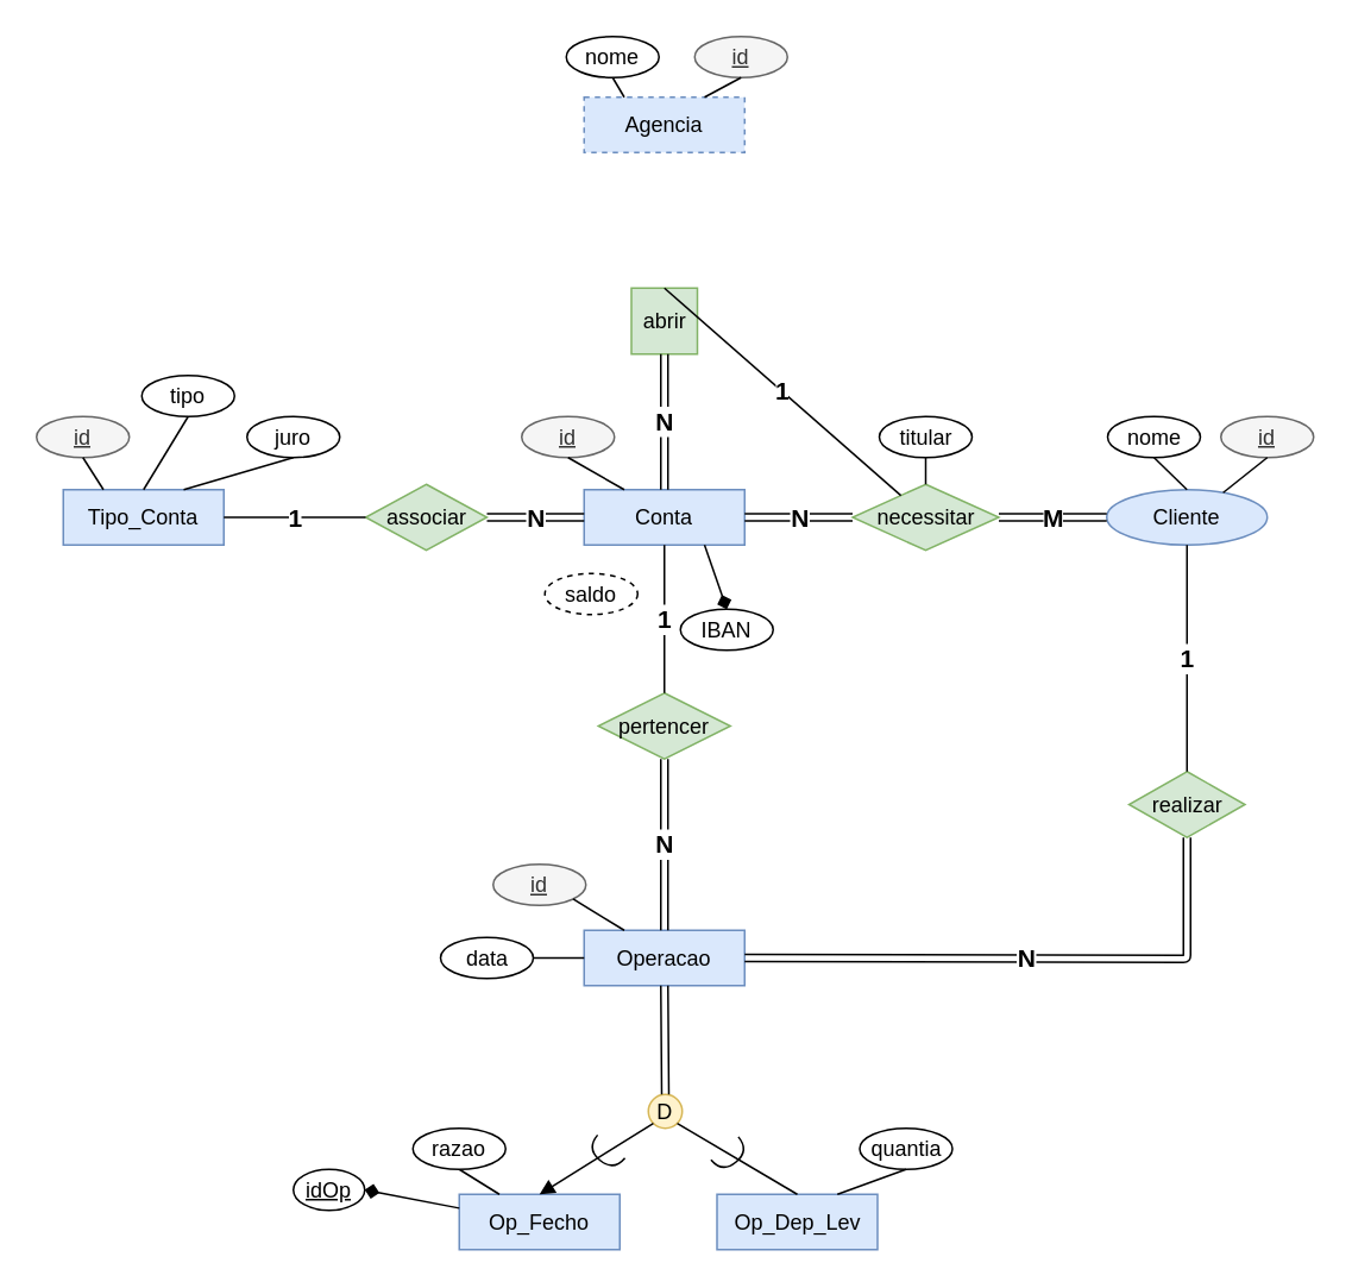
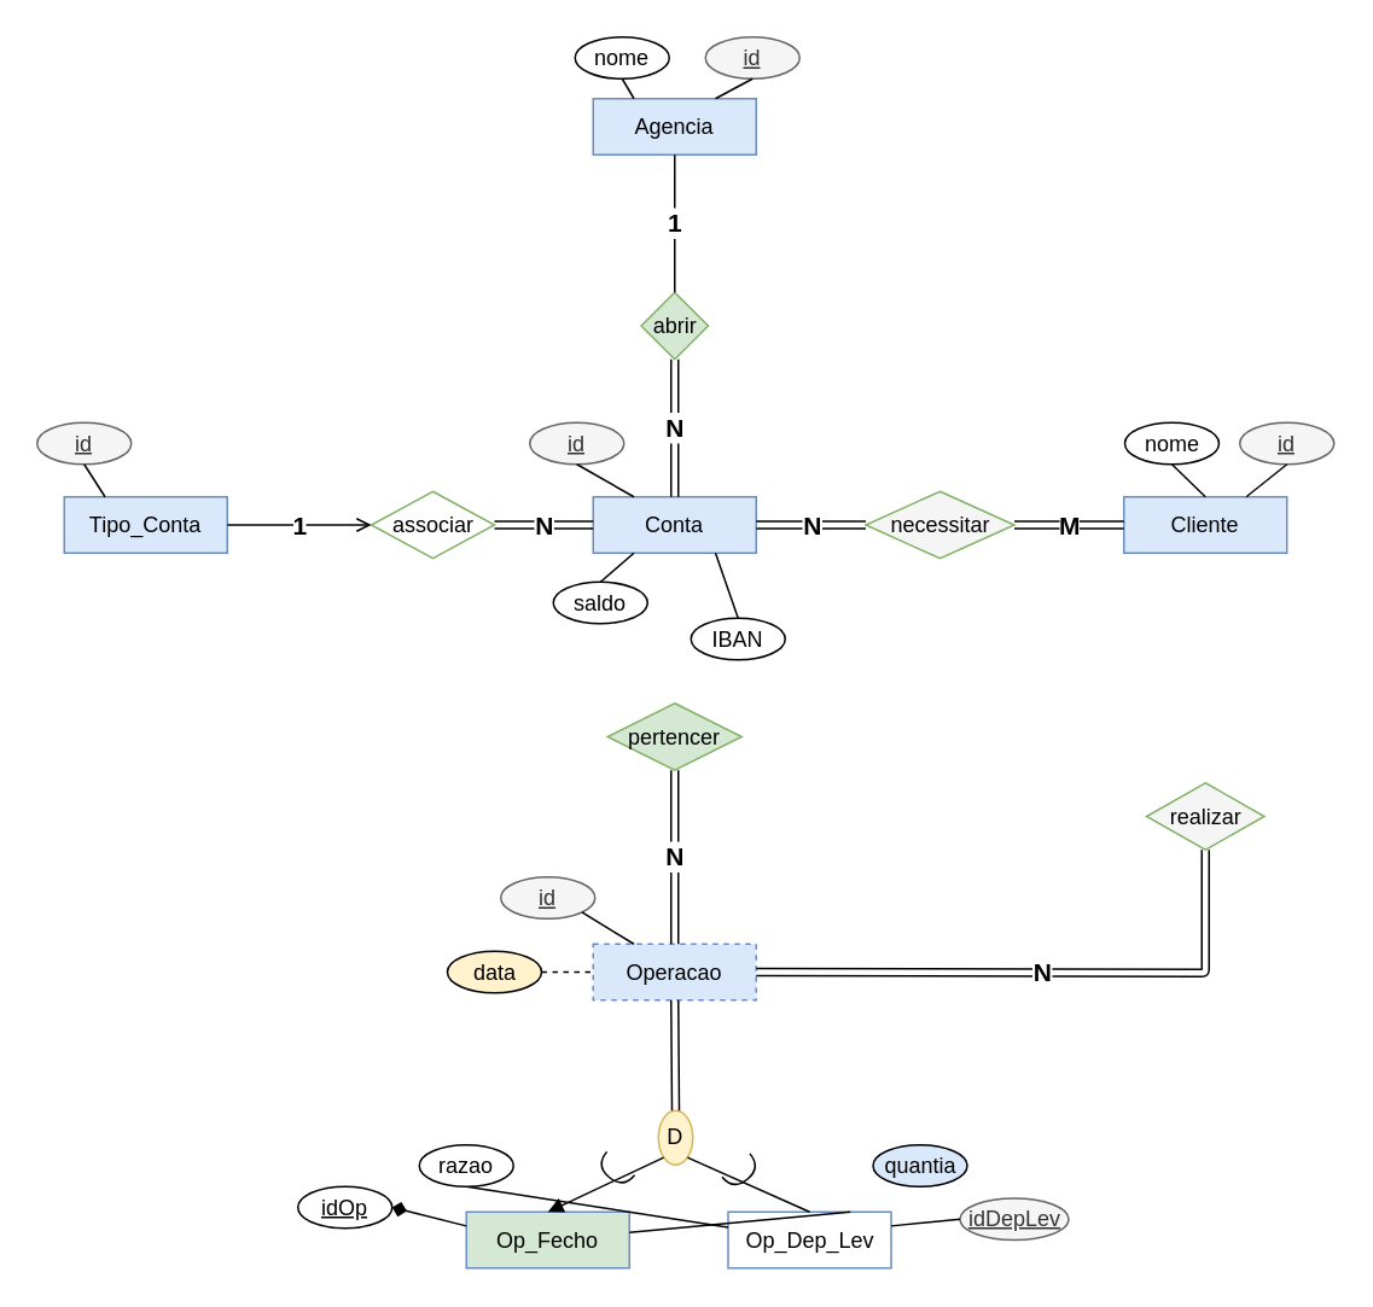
  <mxCell id="0" />
  <mxCell id="1" parent="0" />
- <mxCell id="2" value="Agencia" style="rounded=0;whiteSpace=wrap;html=1;fillColor=#dae8fc;strokeColor=#6c8ebf;dashed=1;" parent="1" vertex="1"><mxGeometry x="327" y="54" width="90" height="31" as="geometry" /></mxCell>
+ <mxCell id="2" value="Agencia" style="rounded=0;whiteSpace=wrap;html=1;fillColor=#dae8fc;strokeColor=#6c8ebf;" parent="1" vertex="1"><mxGeometry x="327" y="54" width="90" height="31" as="geometry" /></mxCell>
  <mxCell id="3" value="Tipo_Conta" style="rounded=0;whiteSpace=wrap;html=1;fillColor=#dae8fc;strokeColor=#6c8ebf;" parent="1" vertex="1"><mxGeometry x="35" y="274" width="90" height="31" as="geometry" /></mxCell>
  <mxCell id="4" value="Conta" style="rounded=0;whiteSpace=wrap;html=1;fillColor=#dae8fc;strokeColor=#6c8ebf;" parent="1" vertex="1"><mxGeometry x="327" y="274" width="90" height="31" as="geometry" /></mxCell>
- <mxCell id="5" value="Cliente" style="ellipse;whiteSpace=wrap;html=1;fillColor=#dae8fc;strokeColor=#6c8ebf;" parent="1" vertex="1"><mxGeometry x="620" y="274" width="90" height="31" as="geometry" /></mxCell>
- <mxCell id="6" value="Operacao" style="rounded=0;whiteSpace=wrap;html=1;fillColor=#dae8fc;strokeColor=#6c8ebf;" parent="1" vertex="1"><mxGeometry x="327" y="521" width="90" height="31" as="geometry" /></mxCell>
- <mxCell id="7" value="Op_Fecho" style="rounded=0;whiteSpace=wrap;html=1;fillColor=#dae8fc;strokeColor=#6c8ebf;" parent="1" vertex="1"><mxGeometry x="257" y="669" width="90" height="31" as="geometry" /></mxCell>
- <mxCell id="8" value="Op_Dep_Lev" style="rounded=0;whiteSpace=wrap;html=1;fillColor=#dae8fc;strokeColor=#6c8ebf;" parent="1" vertex="1"><mxGeometry x="401.5" y="669" width="90" height="31" as="geometry" /></mxCell>
- <mxCell id="9" value="associar" style="rhombus;whiteSpace=wrap;html=1;fillColor=#d5e8d4;strokeColor=#82b366;" parent="1" vertex="1"><mxGeometry x="204.5" y="271" width="68" height="37" as="geometry" /></mxCell>
- <mxCell id="10" value="necessitar" style="rhombus;whiteSpace=wrap;html=1;fillColor=#d5e8d4;strokeColor=#82b366;" parent="1" vertex="1"><mxGeometry x="477.5" y="271" width="82" height="37" as="geometry" /></mxCell>
- <mxCell id="11" value="abrir" style="whiteSpace=wrap;html=1;fillColor=#d5e8d4;strokeColor=#82b366;rounded=0;" parent="1" vertex="1"><mxGeometry x="353.5" y="161" width="37" height="37" as="geometry" /></mxCell>
+ <mxCell id="5" value="Cliente" style="rounded=0;whiteSpace=wrap;html=1;fillColor=#dae8fc;strokeColor=#6c8ebf;" parent="1" vertex="1"><mxGeometry x="620" y="274" width="90" height="31" as="geometry" /></mxCell>
+ <mxCell id="6" value="Operacao" style="rounded=0;whiteSpace=wrap;html=1;fillColor=#dae8fc;strokeColor=#6c8ebf;dashed=1;" parent="1" vertex="1"><mxGeometry x="327" y="521" width="90" height="31" as="geometry" /></mxCell>
+ <mxCell id="7" value="Op_Fecho" style="rounded=0;whiteSpace=wrap;html=1;fillColor=#d5e8d4;strokeColor=#6c8ebf;" parent="1" vertex="1"><mxGeometry x="257" y="669" width="90" height="31" as="geometry" /></mxCell>
+ <mxCell id="8" value="Op_Dep_Lev" style="rounded=0;whiteSpace=wrap;html=1;fillColor=#ffffff;strokeColor=#6c8ebf;" parent="1" vertex="1"><mxGeometry x="401.5" y="669" width="90" height="31" as="geometry" /></mxCell>
+ <mxCell id="9" value="associar" style="rhombus;whiteSpace=wrap;html=1;fillColor=#ffffff;strokeColor=#82b366;" parent="1" vertex="1"><mxGeometry x="204.5" y="271" width="68" height="37" as="geometry" /></mxCell>
+ <mxCell id="10" value="necessitar" style="rhombus;whiteSpace=wrap;html=1;fillColor=#f5f5f5;strokeColor=#82b366;" parent="1" vertex="1"><mxGeometry x="477.5" y="271" width="82" height="37" as="geometry" /></mxCell>
+ <mxCell id="11" value="abrir" style="rhombus;whiteSpace=wrap;html=1;fillColor=#d5e8d4;strokeColor=#82b366;" parent="1" vertex="1"><mxGeometry x="353.5" y="161" width="37" height="37" as="geometry" /></mxCell>
  <mxCell id="12" value="pertencer" style="rhombus;whiteSpace=wrap;html=1;fillColor=#d5e8d4;strokeColor=#82b366;" parent="1" vertex="1"><mxGeometry x="335" y="388" width="74" height="37" as="geometry" /></mxCell>
- <mxCell id="13" value="realizar" style="rhombus;whiteSpace=wrap;html=1;fillColor=#d5e8d4;strokeColor=#82b366;" parent="1" vertex="1"><mxGeometry x="632.5" y="432" width="65" height="37" as="geometry" /></mxCell>
+ <mxCell id="13" value="realizar" style="rhombus;whiteSpace=wrap;html=1;fillColor=#f5f5f5;strokeColor=#82b366;" parent="1" vertex="1"><mxGeometry x="632.5" y="432" width="65" height="37" as="geometry" /></mxCell>
  <mxCell id="14" value="N" style="shape=link;html=1;entryX=0.5;entryY=1;entryDx=0;entryDy=0;exitX=0.5;exitY=0;exitDx=0;exitDy=0;fontStyle=1;fontSize=14;" parent="1" source="4" target="11" edge="1"><mxGeometry width="50" height="50" relative="1" as="geometry"><mxPoint x="60" y="704" as="sourcePoint" /><mxPoint x="110" y="654" as="targetPoint" /></mxGeometry></mxCell>
  <mxCell id="15" value="N" style="shape=link;html=1;entryX=1;entryY=0.5;entryDx=0;entryDy=0;exitX=0;exitY=0.5;exitDx=0;exitDy=0;fontStyle=1;fontSize=14;" parent="1" source="10" target="4" edge="1"><mxGeometry width="50" height="50" relative="1" as="geometry"><mxPoint x="382" y="284" as="sourcePoint" /><mxPoint x="382" y="208" as="targetPoint" /></mxGeometry></mxCell>
  <mxCell id="16" value="M" style="shape=link;html=1;entryX=1;entryY=0.5;entryDx=0;entryDy=0;exitX=0;exitY=0.5;exitDx=0;exitDy=0;fontStyle=1;fontSize=14;" parent="1" source="5" target="10" edge="1"><mxGeometry width="50" height="50" relative="1" as="geometry"><mxPoint x="510" y="299.5" as="sourcePoint" /><mxPoint x="427" y="299.5" as="targetPoint" /></mxGeometry></mxCell>
  <mxCell id="17" value="N" style="shape=link;html=1;exitX=0.5;exitY=1;exitDx=0;exitDy=0;entryX=1;entryY=0.5;entryDx=0;entryDy=0;fontStyle=1;fontSize=14;" parent="1" source="13" target="6" edge="1"><mxGeometry width="50" height="50" relative="1" as="geometry"><mxPoint x="817" y="413" as="sourcePoint" /><mxPoint x="754" y="517" as="targetPoint" /><Array as="points"><mxPoint x="665" y="537" /></Array></mxGeometry></mxCell>
  <mxCell id="18" value="N" style="shape=link;html=1;entryX=0;entryY=0.5;entryDx=0;entryDy=0;exitX=1;exitY=0.5;exitDx=0;exitDy=0;fontStyle=1;fontSize=14;" parent="1" source="9" target="4" edge="1"><mxGeometry width="50" height="50" relative="1" as="geometry"><mxPoint x="530" y="319.5" as="sourcePoint" /><mxPoint x="447" y="319.5" as="targetPoint" /></mxGeometry></mxCell>
  <mxCell id="19" value="N" style="shape=link;html=1;entryX=0.5;entryY=0;entryDx=0;entryDy=0;exitX=0.5;exitY=1;exitDx=0;exitDy=0;fontStyle=1;fontSize=14;" parent="1" source="12" target="6" edge="1"><mxGeometry width="50" height="50" relative="1" as="geometry"><mxPoint x="363" y="436" as="sourcePoint" /><mxPoint x="457" y="329.5" as="targetPoint" /></mxGeometry></mxCell>
- <mxCell id="20" value="1" style="endArrow=none;html=1;exitX=0.5;exitY=0;exitDx=0;exitDy=0;fontStyle=1;fontSize=14;" parent="1" source="11" target="10" edge="1"><mxGeometry width="50" height="50" relative="1" as="geometry"><mxPoint x="60" y="704" as="sourcePoint" /><mxPoint x="110" y="654" as="targetPoint" /></mxGeometry></mxCell>
- <mxCell id="21" value="1" style="endArrow=none;html=1;entryX=0.5;entryY=0;entryDx=0;entryDy=0;fontStyle=1;fontSize=14;" parent="1" source="4" target="12" edge="1"><mxGeometry width="50" height="50" relative="1" as="geometry"><mxPoint x="372" y="309" as="sourcePoint" /><mxPoint x="372" y="233" as="targetPoint" /></mxGeometry></mxCell>
- <mxCell id="22" value="1" style="endArrow=none;html=1;entryX=0;entryY=0.5;entryDx=0;entryDy=0;exitX=1;exitY=0.5;exitDx=0;exitDy=0;fontStyle=1;fontSize=14;" parent="1" source="3" target="9" edge="1"><mxGeometry width="50" height="50" relative="1" as="geometry"><mxPoint x="382" y="319" as="sourcePoint" /><mxPoint x="382" y="243" as="targetPoint" /></mxGeometry></mxCell>
- <mxCell id="23" value="1" style="endArrow=none;html=1;entryX=0.5;entryY=0;entryDx=0;entryDy=0;exitX=0.5;exitY=1;exitDx=0;exitDy=0;fontStyle=1;fontSize=14;" parent="1" source="5" target="13" edge="1"><mxGeometry width="50" height="50" relative="1" as="geometry"><mxPoint x="659" y="513" as="sourcePoint" /><mxPoint x="392" y="253" as="targetPoint" /></mxGeometry></mxCell>
- <mxCell id="24" value="D" style="ellipse;whiteSpace=wrap;html=1;aspect=fixed;fillColor=#fff2cc;strokeColor=#d6b656;verticalAlign=middle;horizontal=1;" parent="1" vertex="1"><mxGeometry x="363" y="613" width="19" height="19" as="geometry" /></mxCell>
+ <mxCell id="20" value="1" style="endArrow=none;html=1;entryX=0.5;entryY=1;entryDx=0;entryDy=0;exitX=0.5;exitY=0;exitDx=0;exitDy=0;fontStyle=1;fontSize=14;" parent="1" source="11" target="2" edge="1"><mxGeometry width="50" height="50" relative="1" as="geometry"><mxPoint x="60" y="704" as="sourcePoint" /><mxPoint x="110" y="654" as="targetPoint" /></mxGeometry></mxCell>
+ <mxCell id="22" value="1" style="endArrow=open;html=1;entryX=0;entryY=0.5;entryDx=0;entryDy=0;exitX=1;exitY=0.5;exitDx=0;exitDy=0;fontStyle=1;fontSize=14;" parent="1" source="3" target="9" edge="1"><mxGeometry width="50" height="50" relative="1" as="geometry"><mxPoint x="382" y="319" as="sourcePoint" /><mxPoint x="382" y="243" as="targetPoint" /></mxGeometry></mxCell>
+ <mxCell id="24" value="D" style="ellipse;whiteSpace=wrap;html=1;aspect=fixed;fillColor=#fff2cc;strokeColor=#d6b656;verticalAlign=middle;horizontal=1;" parent="1" vertex="1"><mxGeometry x="363" y="613" width="19" height="30" as="geometry" /></mxCell>
  <mxCell id="25" value="" style="shape=link;html=1;entryX=0.5;entryY=0;entryDx=0;entryDy=0;exitX=0.5;exitY=1;exitDx=0;exitDy=0;" parent="1" source="6" target="24" edge="1"><mxGeometry width="50" height="50" relative="1" as="geometry"><mxPoint x="60" y="771" as="sourcePoint" /><mxPoint x="110" y="721" as="targetPoint" /></mxGeometry></mxCell>
  <mxCell id="26" value="" style="endArrow=block;html=1;entryX=0.5;entryY=0;entryDx=0;entryDy=0;exitX=0;exitY=1;exitDx=0;exitDy=0;" parent="1" source="24" target="7" edge="1"><mxGeometry width="50" height="50" relative="1" as="geometry"><mxPoint x="382" y="315" as="sourcePoint" /><mxPoint x="382" y="404.5" as="targetPoint" /></mxGeometry></mxCell>
  <mxCell id="27" value="" style="endArrow=none;html=1;exitX=0.5;exitY=0;exitDx=0;exitDy=0;entryX=1;entryY=1;entryDx=0;entryDy=0;" parent="1" source="8" target="24" edge="1"><mxGeometry width="50" height="50" relative="1" as="geometry"><mxPoint x="426" y="640" as="sourcePoint" /><mxPoint x="392" y="615" as="targetPoint" /></mxGeometry></mxCell>
  <mxCell id="28" value="" style="shape=requiredInterface;html=1;verticalLabelPosition=bottom;rotation=130;" parent="1" vertex="1"><mxGeometry x="334" y="636" width="10" height="20" as="geometry" /></mxCell>
  <mxCell id="29" value="" style="shape=requiredInterface;html=1;verticalLabelPosition=bottom;rotation=50;" parent="1" vertex="1"><mxGeometry x="404" y="637" width="10" height="20" as="geometry" /></mxCell>
  <mxCell id="30" value="nome" style="ellipse;whiteSpace=wrap;html=1;" vertex="1" parent="1"><mxGeometry x="317" y="20" width="52" height="23" as="geometry" /></mxCell>
- <mxCell id="31" value="juro" style="ellipse;whiteSpace=wrap;html=1;" vertex="1" parent="1"><mxGeometry x="138" y="233" width="52" height="23" as="geometry" /></mxCell>
- <mxCell id="32" value="tipo" style="ellipse;whiteSpace=wrap;html=1;" vertex="1" parent="1"><mxGeometry x="79" y="210" width="52" height="23" as="geometry" /></mxCell>
  <mxCell id="33" value="id" style="ellipse;whiteSpace=wrap;html=1;part=0;verticalAlign=middle;fontStyle=4;fillColor=#f5f5f5;strokeColor=#666666;fontColor=#333333;" vertex="1" parent="1"><mxGeometry x="389" y="20" width="52" height="23" as="geometry" /></mxCell>
  <mxCell id="34" value="id" style="ellipse;whiteSpace=wrap;html=1;part=0;verticalAlign=middle;fontStyle=4;fillColor=#f5f5f5;strokeColor=#666666;fontColor=#333333;" vertex="1" parent="1"><mxGeometry x="20" y="233" width="52" height="23" as="geometry" /></mxCell>
  <mxCell id="35" value="id" style="ellipse;whiteSpace=wrap;html=1;part=0;verticalAlign=middle;fontStyle=4;fillColor=#f5f5f5;strokeColor=#666666;fontColor=#333333;" vertex="1" parent="1"><mxGeometry x="292" y="233" width="52" height="23" as="geometry" /></mxCell>
- <mxCell id="36" value="titular" style="ellipse;whiteSpace=wrap;html=1;" vertex="1" parent="1"><mxGeometry x="492.5" y="233" width="52" height="23" as="geometry" /></mxCell>
  <mxCell id="37" value="IBAN" style="ellipse;whiteSpace=wrap;html=1;" vertex="1" parent="1"><mxGeometry x="381" y="341" width="52" height="23" as="geometry" /></mxCell>
- <mxCell id="38" value="saldo" style="ellipse;whiteSpace=wrap;html=1;dashed=1;" vertex="1" parent="1"><mxGeometry x="305" y="321" width="52" height="23" as="geometry" /></mxCell>
+ <mxCell id="38" value="saldo" style="ellipse;whiteSpace=wrap;html=1;" vertex="1" parent="1"><mxGeometry x="305" y="321" width="52" height="23" as="geometry" /></mxCell>
  <mxCell id="39" value="" style="endArrow=none;html=1;entryX=0.5;entryY=1;entryDx=0;entryDy=0;exitX=0.25;exitY=0;exitDx=0;exitDy=0;" edge="1" parent="1" source="3" target="34"><mxGeometry width="50" height="50" relative="1" as="geometry"><mxPoint x="95" y="631" as="sourcePoint" /><mxPoint x="70" y="721" as="targetPoint" /></mxGeometry></mxCell>
- <mxCell id="40" value="" style="endArrow=none;html=1;entryX=0.5;entryY=1;entryDx=0;entryDy=0;exitX=0.5;exitY=0;exitDx=0;exitDy=0;" edge="1" parent="1" source="3" target="32"><mxGeometry width="50" height="50" relative="1" as="geometry"><mxPoint x="92.5" y="284" as="sourcePoint" /><mxPoint x="56" y="266" as="targetPoint" /></mxGeometry></mxCell>
- <mxCell id="41" value="" style="endArrow=none;html=1;entryX=0.5;entryY=1;entryDx=0;entryDy=0;exitX=0.75;exitY=0;exitDx=0;exitDy=0;" edge="1" parent="1" source="3" target="31"><mxGeometry width="50" height="50" relative="1" as="geometry"><mxPoint x="128" y="266" as="sourcePoint" /><mxPoint x="115" y="243" as="targetPoint" /></mxGeometry></mxCell>
  <mxCell id="42" value="" style="endArrow=none;html=1;entryX=0.5;entryY=1;entryDx=0;entryDy=0;exitX=0.25;exitY=0;exitDx=0;exitDy=0;" edge="1" parent="1" source="2" target="30"><mxGeometry width="50" height="50" relative="1" as="geometry"><mxPoint x="125" y="294" as="sourcePoint" /><mxPoint x="125" y="253" as="targetPoint" /></mxGeometry></mxCell>
  <mxCell id="43" value="" style="endArrow=none;html=1;entryX=0.5;entryY=1;entryDx=0;entryDy=0;exitX=0.75;exitY=0;exitDx=0;exitDy=0;" edge="1" parent="1" source="2" target="33"><mxGeometry width="50" height="50" relative="1" as="geometry"><mxPoint x="135" y="304" as="sourcePoint" /><mxPoint x="135" y="263" as="targetPoint" /></mxGeometry></mxCell>
- <mxCell id="44" value="" style="endArrow=none;html=1;entryX=0.5;entryY=1;entryDx=0;entryDy=0;exitX=0.5;exitY=0;exitDx=0;exitDy=0;" edge="1" parent="1" source="10" target="36"><mxGeometry width="50" height="50" relative="1" as="geometry"><mxPoint x="145" y="314" as="sourcePoint" /><mxPoint x="145" y="273" as="targetPoint" /></mxGeometry></mxCell>
  <mxCell id="45" value="" style="endArrow=none;html=1;entryX=0.5;entryY=1;entryDx=0;entryDy=0;exitX=0.25;exitY=0;exitDx=0;exitDy=0;" edge="1" parent="1" source="4" target="35"><mxGeometry width="50" height="50" relative="1" as="geometry"><mxPoint x="155" y="324" as="sourcePoint" /><mxPoint x="155" y="283" as="targetPoint" /></mxGeometry></mxCell>
- <mxCell id="47" value="" style="endArrow=diamond;html=1;entryX=0.5;entryY=0;entryDx=0;entryDy=0;exitX=0.75;exitY=1;exitDx=0;exitDy=0;" edge="1" parent="1" source="4" target="37"><mxGeometry width="50" height="50" relative="1" as="geometry"><mxPoint x="401" y="312" as="sourcePoint" /><mxPoint x="175" y="303" as="targetPoint" /></mxGeometry></mxCell>
+ <mxCell id="46" value="" style="endArrow=none;html=1;entryX=0.25;entryY=1;entryDx=0;entryDy=0;exitX=0.5;exitY=0;exitDx=0;exitDy=0;" edge="1" parent="1" source="38" target="4"><mxGeometry width="50" height="50" relative="1" as="geometry"><mxPoint x="329" y="333" as="sourcePoint" /><mxPoint x="165" y="293" as="targetPoint" /></mxGeometry></mxCell>
+ <mxCell id="47" value="" style="endArrow=none;html=1;entryX=0.5;entryY=0;entryDx=0;entryDy=0;exitX=0.75;exitY=1;exitDx=0;exitDy=0;" edge="1" parent="1" source="4" target="37"><mxGeometry width="50" height="50" relative="1" as="geometry"><mxPoint x="401" y="312" as="sourcePoint" /><mxPoint x="175" y="303" as="targetPoint" /></mxGeometry></mxCell>
  <mxCell id="48" value="nome" style="ellipse;whiteSpace=wrap;html=1;" vertex="1" parent="1"><mxGeometry x="620.5" y="233" width="52" height="23" as="geometry" /></mxCell>
  <mxCell id="49" value="id" style="ellipse;whiteSpace=wrap;html=1;part=0;verticalAlign=middle;fontStyle=4;fillColor=#f5f5f5;strokeColor=#666666;fontColor=#333333;" vertex="1" parent="1"><mxGeometry x="684" y="233" width="52" height="23" as="geometry" /></mxCell>
  <mxCell id="50" value="" style="endArrow=none;html=1;entryX=0.5;entryY=1;entryDx=0;entryDy=0;exitX=0.5;exitY=0;exitDx=0;exitDy=0;" edge="1" parent="1" source="5" target="48"><mxGeometry width="50" height="50" relative="1" as="geometry"><mxPoint x="20" y="771" as="sourcePoint" /><mxPoint x="70" y="721" as="targetPoint" /></mxGeometry></mxCell>
  <mxCell id="51" value="" style="endArrow=none;html=1;entryX=0.5;entryY=1;entryDx=0;entryDy=0;exitX=0.75;exitY=0;exitDx=0;exitDy=0;" edge="1" parent="1" source="5" target="49"><mxGeometry width="50" height="50" relative="1" as="geometry"><mxPoint x="675" y="284" as="sourcePoint" /><mxPoint x="656" y="254.5" as="targetPoint" /></mxGeometry></mxCell>
  <mxCell id="52" value="id" style="ellipse;whiteSpace=wrap;html=1;part=0;verticalAlign=middle;fontStyle=4;fillColor=#f5f5f5;strokeColor=#666666;fontColor=#333333;" vertex="1" parent="1"><mxGeometry x="276" y="484" width="52" height="23" as="geometry" /></mxCell>
- <mxCell id="53" value="data" style="ellipse;whiteSpace=wrap;html=1;" vertex="1" parent="1"><mxGeometry x="246.5" y="525" width="52" height="23" as="geometry" /></mxCell>
- <mxCell id="54" value="quantia" style="ellipse;whiteSpace=wrap;html=1;" vertex="1" parent="1"><mxGeometry x="481.5" y="632" width="52" height="23" as="geometry" /></mxCell>
- <mxCell id="55" value="" style="endArrow=none;html=1;entryX=0;entryY=0.5;entryDx=0;entryDy=0;exitX=1;exitY=0.5;exitDx=0;exitDy=0;" edge="1" parent="1" source="53" target="6"><mxGeometry width="50" height="50" relative="1" as="geometry"><mxPoint x="20" y="823" as="sourcePoint" /><mxPoint x="70" y="773" as="targetPoint" /></mxGeometry></mxCell>
+ <mxCell id="53" value="data" style="ellipse;whiteSpace=wrap;html=1;fillColor=#fff2cc;" vertex="1" parent="1"><mxGeometry x="246.5" y="525" width="52" height="23" as="geometry" /></mxCell>
+ <mxCell id="54" value="quantia" style="ellipse;whiteSpace=wrap;html=1;fillColor=#dae8fc;" vertex="1" parent="1"><mxGeometry x="481.5" y="632" width="52" height="23" as="geometry" /></mxCell>
+ <mxCell id="55" value="" style="endArrow=none;html=1;entryX=0;entryY=0.5;entryDx=0;entryDy=0;exitX=1;exitY=0.5;exitDx=0;exitDy=0;dashed=1;" edge="1" parent="1" source="53" target="6"><mxGeometry width="50" height="50" relative="1" as="geometry"><mxPoint x="20" y="823" as="sourcePoint" /><mxPoint x="70" y="773" as="targetPoint" /></mxGeometry></mxCell>
  <mxCell id="56" value="" style="endArrow=none;html=1;entryX=0.25;entryY=0;entryDx=0;entryDy=0;exitX=1;exitY=1;exitDx=0;exitDy=0;" edge="1" parent="1" source="52" target="6"><mxGeometry width="50" height="50" relative="1" as="geometry"><mxPoint x="302" y="552.5" as="sourcePoint" /><mxPoint x="337" y="546.5" as="targetPoint" /></mxGeometry></mxCell>
- <mxCell id="57" value="" style="endArrow=none;html=1;entryX=0.25;entryY=0;entryDx=0;entryDy=0;exitX=0.5;exitY=1;exitDx=0;exitDy=0;" edge="1" parent="1" source="58" target="7"><mxGeometry width="50" height="50" relative="1" as="geometry"><mxPoint x="234" y="604" as="sourcePoint" /><mxPoint x="347" y="556.5" as="targetPoint" /></mxGeometry></mxCell>
+ <mxCell id="57" value="" style="endArrow=none;html=1;exitX=0.5;exitY=1;exitDx=0;exitDy=0;" edge="1" parent="1" source="58" target="8"><mxGeometry width="50" height="50" relative="1" as="geometry"><mxPoint x="234" y="604" as="sourcePoint" /><mxPoint x="347" y="556.5" as="targetPoint" /></mxGeometry></mxCell>
  <mxCell id="58" value="razao" style="ellipse;whiteSpace=wrap;html=1;" vertex="1" parent="1"><mxGeometry x="231" y="632" width="52" height="23" as="geometry" /></mxCell>
- <mxCell id="59" value="" style="endArrow=none;html=1;entryX=0.5;entryY=1;entryDx=0;entryDy=0;exitX=0.75;exitY=0;exitDx=0;exitDy=0;" edge="1" parent="1" source="8" target="54"><mxGeometry width="50" height="50" relative="1" as="geometry"><mxPoint x="267" y="665" as="sourcePoint" /><mxPoint x="289.5" y="679" as="targetPoint" /></mxGeometry></mxCell>
- <mxCell id="60" value="idOp" style="ellipse;whiteSpace=wrap;html=1;gradientColor=none;part=0;verticalAlign=middle;fontStyle=4" vertex="1" parent="1"><mxGeometry x="164" y="655" width="40" height="23" as="geometry" /></mxCell>
+ <mxCell id="59" value="" style="endArrow=none;html=1;exitX=0.75;exitY=0;exitDx=0;exitDy=0;" edge="1" parent="1" source="8" target="7"><mxGeometry width="50" height="50" relative="1" as="geometry"><mxPoint x="267" y="665" as="sourcePoint" /><mxPoint x="289.5" y="679" as="targetPoint" /></mxGeometry></mxCell>
+ <mxCell id="60" value="idOp" style="ellipse;whiteSpace=wrap;html=1;gradientColor=none;part=0;verticalAlign=middle;fontStyle=4" vertex="1" parent="1"><mxGeometry x="164" y="655" width="52" height="23" as="geometry" /></mxCell>
+ <mxCell id="61" value="idDepLev" style="ellipse;whiteSpace=wrap;html=1;part=0;verticalAlign=middle;fontStyle=4;fillColor=#f5f5f5;strokeColor=#666666;fontColor=#333333;" vertex="1" parent="1"><mxGeometry x="529.5" y="661.5" width="60" height="23" as="geometry" /></mxCell>
+ <mxCell id="62" value="" style="endArrow=none;html=1;entryX=0;entryY=0.5;entryDx=0;entryDy=0;exitX=1;exitY=0.25;exitDx=0;exitDy=0;" edge="1" parent="1" source="8" target="61"><mxGeometry width="50" height="50" relative="1" as="geometry"><mxPoint x="501" y="694" as="sourcePoint" /><mxPoint x="517.5" y="665" as="targetPoint" /></mxGeometry></mxCell>
  <mxCell id="63" value="" style="endArrow=diamond;html=1;entryX=1;entryY=0.5;entryDx=0;entryDy=0;exitX=0;exitY=0.25;exitDx=0;exitDy=0;" edge="1" parent="1" source="7" target="60"><mxGeometry width="50" height="50" relative="1" as="geometry"><mxPoint x="489" y="689" as="sourcePoint" /><mxPoint x="527.5" y="675" as="targetPoint" /></mxGeometry></mxCell>
